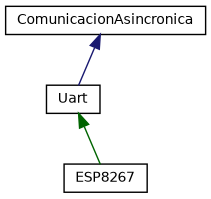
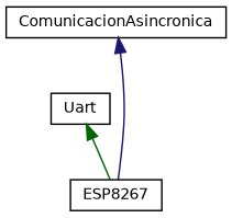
  digraph {
    rankdir=TB
    node [color=black fillcolor=white fontname=Helvetica fontsize=10 shape=record style=filled]
    edge [dir=back fontname=Helvetica fontsize=10 labelfontname=Helvetica labelfontsize=10 style=solid]
    n1 [height=0.2 label=ComunicacionAsincronica width=0.4]
    n2 [height=0.2 label=Uart width=0.4]
    n3 [height=0.2 label=ESP8267 width=0.4]
-   n1 -> n2 [color=midnightblue]
+   n1 -> n3 [color=midnightblue]
    n2 -> n3 [color=darkgreen]
  }
